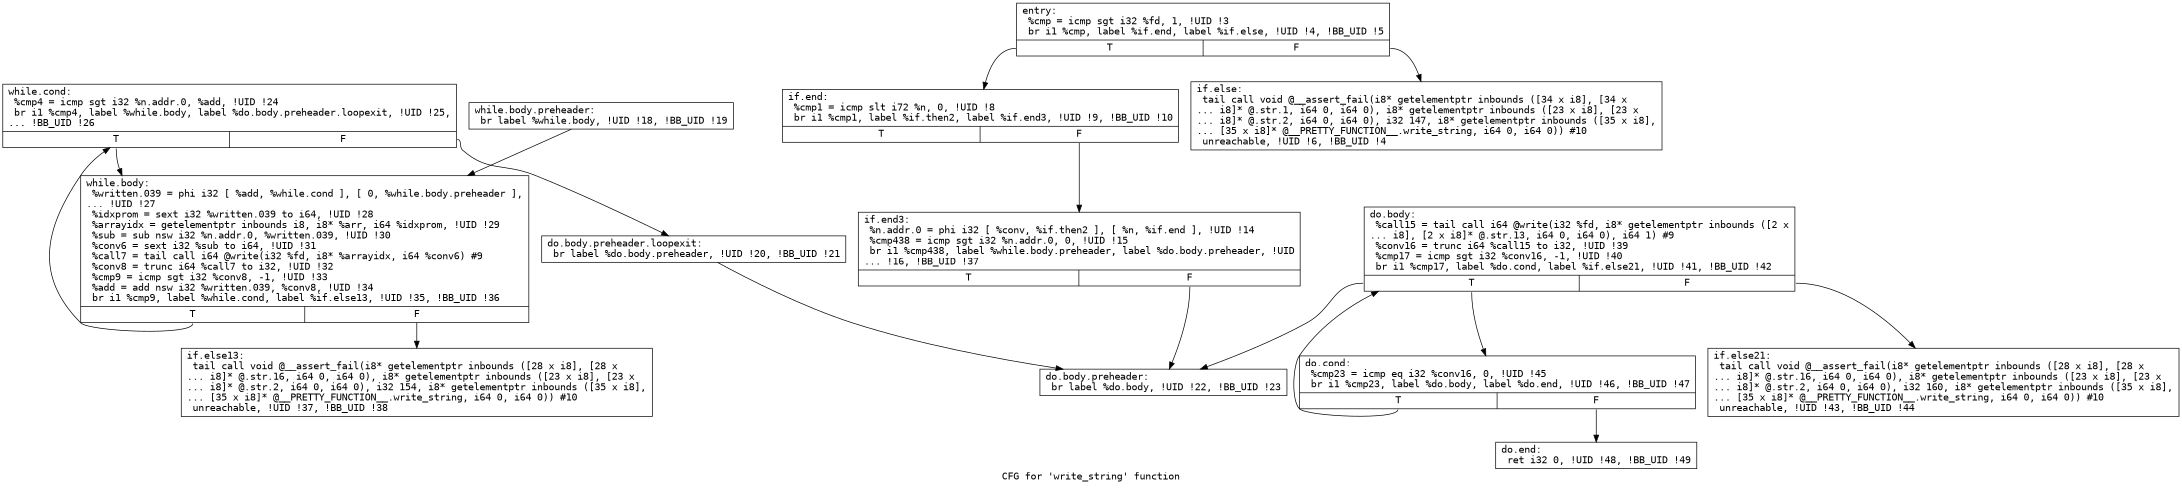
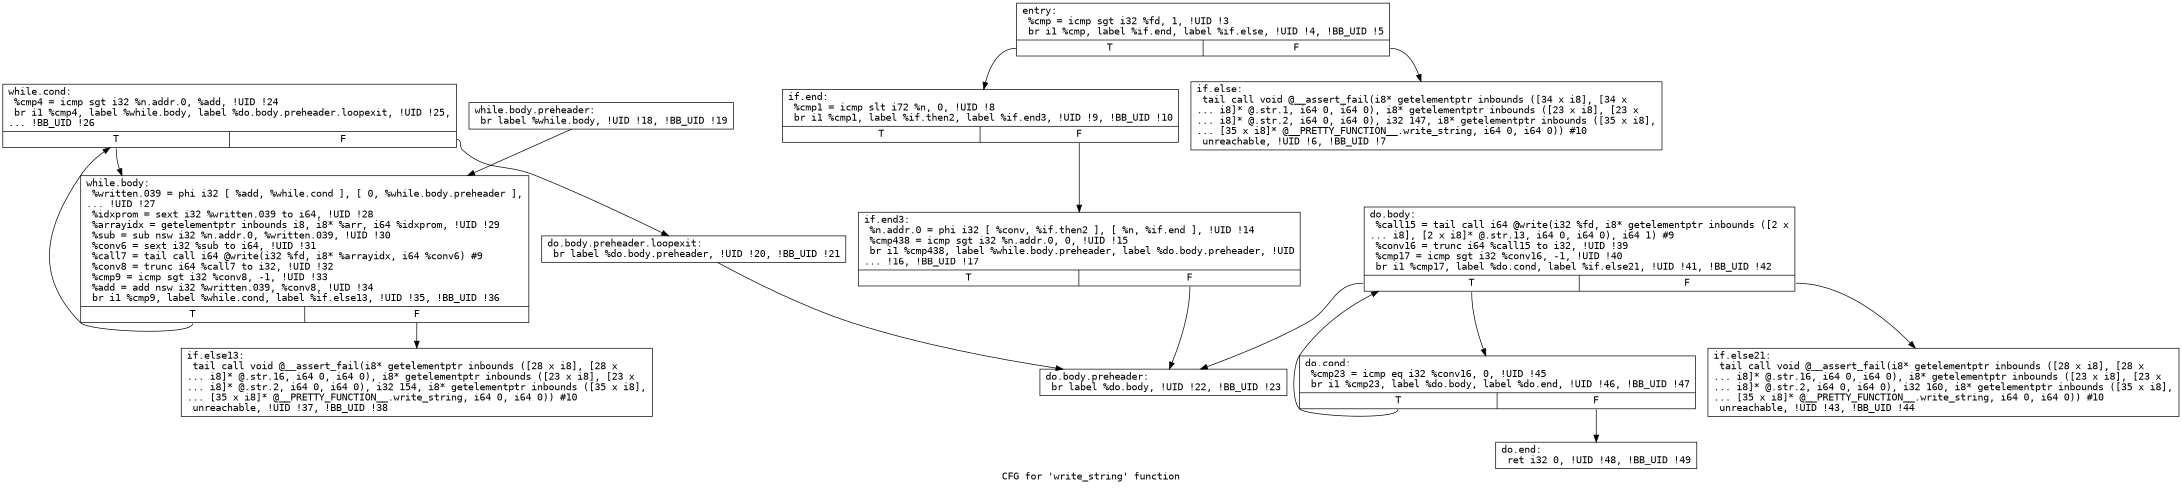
  digraph {
    fontname="DejaVu Sans Mono"
    label="CFG for 'write_string' function"
    node [fontname="DejaVu Sans Mono" shape=record]
    edge [fontname="DejaVu Sans Mono" tailport=s0]
    n1 [label="{entry:\l  %cmp = icmp sgt i32 %fd, 1, !UID !3\l  br i1 %cmp, label %if.end, label %if.else, !UID !4, !BB_UID !5\l|{<s0>T|<s1>F}}"]
    n2 [label="{if.end:                                           \l  %cmp1 = icmp slt i72 %n, 0, !UID !8\l  br i1 %cmp1, label %if.then2, label %if.end3, !UID !9, !BB_UID !10\l|{<s0>T|<s1>F}}"]
-   n3 [label="{if.else:                                          \l  tail call void @__assert_fail(i8* getelementptr inbounds ([34 x i8], [34 x\l... i8]* @.str.1, i64 0, i64 0), i8* getelementptr inbounds ([23 x i8], [23 x\l... i8]* @.str.2, i64 0, i64 0), i32 147, i8* getelementptr inbounds ([35 x i8],\l... [35 x i8]* @__PRETTY_FUNCTION__.write_string, i64 0, i64 0)) #10\l  unreachable, !UID !6, !BB_UID !4\l}"]
-   n4 [label="{if.end3:                                          \l  %n.addr.0 = phi i32 [ %conv, %if.then2 ], [ %n, %if.end ], !UID !14\l  %cmp438 = icmp sgt i32 %n.addr.0, 0, !UID !15\l  br i1 %cmp438, label %while.body.preheader, label %do.body.preheader, !UID\l... !16, !BB_UID !37\l|{<s0>T|<s1>F}}"]
+   n3 [label="{if.else:                                          \l  tail call void @__assert_fail(i8* getelementptr inbounds ([34 x i8], [34 x\l... i8]* @.str.1, i64 0, i64 0), i8* getelementptr inbounds ([23 x i8], [23 x\l... i8]* @.str.2, i64 0, i64 0), i32 147, i8* getelementptr inbounds ([35 x i8],\l... [35 x i8]* @__PRETTY_FUNCTION__.write_string, i64 0, i64 0)) #10\l  unreachable, !UID !6, !BB_UID !7\l}"]
+   n4 [label="{if.end3:                                          \l  %n.addr.0 = phi i32 [ %conv, %if.then2 ], [ %n, %if.end ], !UID !14\l  %cmp438 = icmp sgt i32 %n.addr.0, 0, !UID !15\l  br i1 %cmp438, label %while.body.preheader, label %do.body.preheader, !UID\l... !16, !BB_UID !17\l|{<s0>T|<s1>F}}"]
    n5 [label="{do.body.preheader:                                \l  br label %do.body, !UID !22, !BB_UID !23\l}"]
    n6 [label="{while.body.preheader:                             \l  br label %while.body, !UID !18, !BB_UID !19\l}"]
    n7 [label="{while.body:                                       \l  %written.039 = phi i32 [ %add, %while.cond ], [ 0, %while.body.preheader ],\l... !UID !27\l  %idxprom = sext i32 %written.039 to i64, !UID !28\l  %arrayidx = getelementptr inbounds i8, i8* %arr, i64 %idxprom, !UID !29\l  %sub = sub nsw i32 %n.addr.0, %written.039, !UID !30\l  %conv6 = sext i32 %sub to i64, !UID !31\l  %call7 = tail call i64 @write(i32 %fd, i8* %arrayidx, i64 %conv6) #9\l  %conv8 = trunc i64 %call7 to i32, !UID !32\l  %cmp9 = icmp sgt i32 %conv8, -1, !UID !33\l  %add = add nsw i32 %written.039, %conv8, !UID !34\l  br i1 %cmp9, label %while.cond, label %if.else13, !UID !35, !BB_UID !36\l|{<s0>T|<s1>F}}"]
    n8 [label="{while.cond:                                       \l  %cmp4 = icmp sgt i32 %n.addr.0, %add, !UID !24\l  br i1 %cmp4, label %while.body, label %do.body.preheader.loopexit, !UID !25,\l... !BB_UID !26\l|{<s0>T|<s1>F}}"]
    n9 [label="{if.else13:                                        \l  tail call void @__assert_fail(i8* getelementptr inbounds ([28 x i8], [28 x\l... i8]* @.str.16, i64 0, i64 0), i8* getelementptr inbounds ([23 x i8], [23 x\l... i8]* @.str.2, i64 0, i64 0), i32 154, i8* getelementptr inbounds ([35 x i8],\l... [35 x i8]* @__PRETTY_FUNCTION__.write_string, i64 0, i64 0)) #10\l  unreachable, !UID !37, !BB_UID !38\l}"]
    n10 [label="{do.body:                                          \l  %call15 = tail call i64 @write(i32 %fd, i8* getelementptr inbounds ([2 x\l... i8], [2 x i8]* @.str.13, i64 0, i64 0), i64 1) #9\l  %conv16 = trunc i64 %call15 to i32, !UID !39\l  %cmp17 = icmp sgt i32 %conv16, -1, !UID !40\l  br i1 %cmp17, label %do.cond, label %if.else21, !UID !41, !BB_UID !42\l|{<s0>T|<s1>F}}"]
    n11 [label="{do.cond:                                          \l  %cmp23 = icmp eq i32 %conv16, 0, !UID !45\l  br i1 %cmp23, label %do.body, label %do.end, !UID !46, !BB_UID !47\l|{<s0>T|<s1>F}}"]
    n12 [label="{if.else21:                                        \l  tail call void @__assert_fail(i8* getelementptr inbounds ([28 x i8], [28 x\l... i8]* @.str.16, i64 0, i64 0), i8* getelementptr inbounds ([23 x i8], [23 x\l... i8]* @.str.2, i64 0, i64 0), i32 160, i8* getelementptr inbounds ([35 x i8],\l... [35 x i8]* @__PRETTY_FUNCTION__.write_string, i64 0, i64 0)) #10\l  unreachable, !UID !43, !BB_UID !44\l}"]
    n13 [label="{do.body.preheader.loopexit:                       \l  br label %do.body.preheader, !UID !20, !BB_UID !21\l}"]
    n14 [label="{do.end:                                           \l  ret i32 0, !UID !48, !BB_UID !49\l}"]
    n1 -> n2
    n1 -> n3 [tailport=s1]
    n2 -> n4 [tailport=s1]
    n4 -> n5 [tailport=s1]
    n6 -> n7
    n7 -> n8
    n7 -> n9 [tailport=s1]
    n8 -> n7
    n8 -> n13 [tailport=s1]
    n10 -> n5
    n10 -> n11
    n10 -> n12 [tailport=s1]
    n11 -> n10
    n11 -> n14 [tailport=s1]
    n13 -> n5
  }
